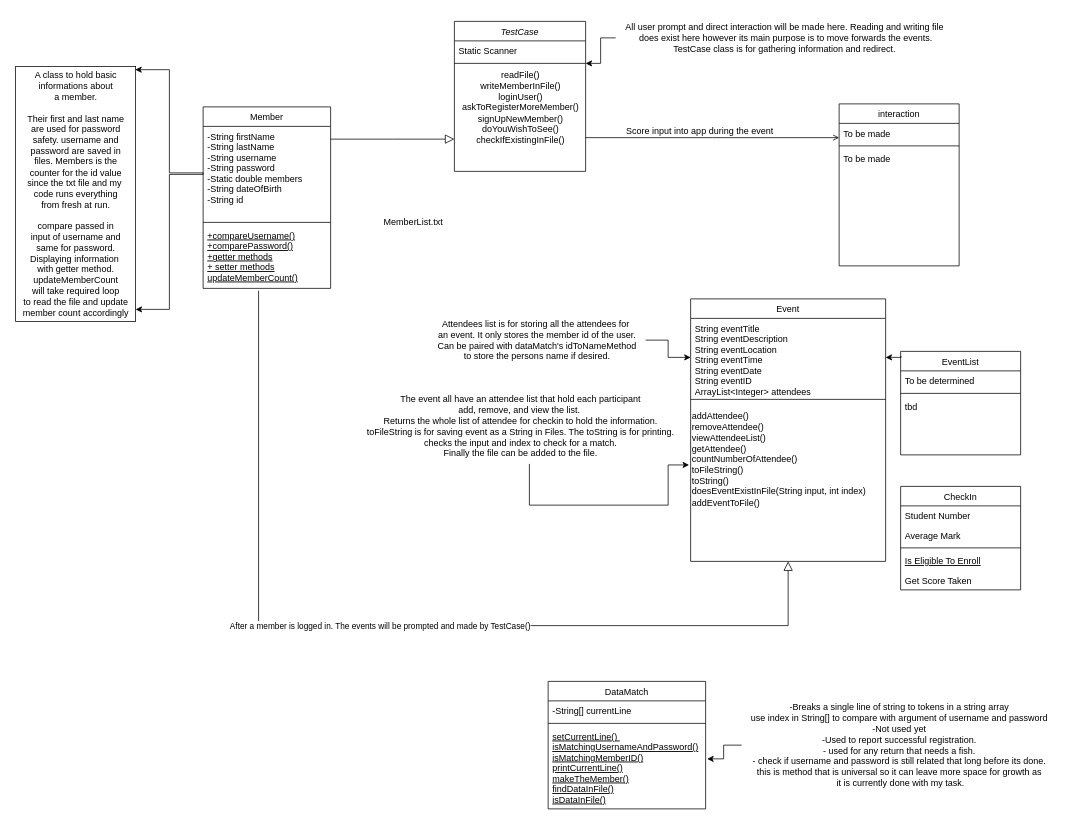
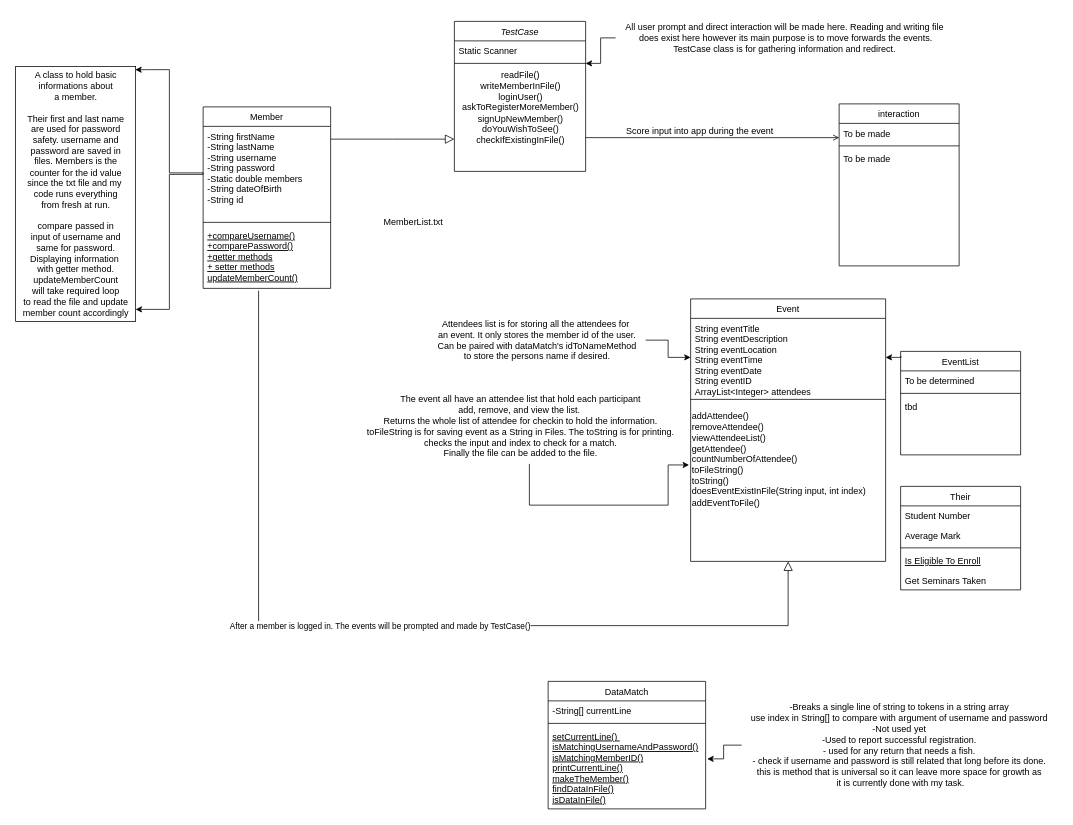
  <mxCell id="0" />
  <mxCell id="1" parent="0" />
  <mxCell id="2" value="TestCase" style="swimlane;fontStyle=2;align=center;verticalAlign=top;childLayout=stackLayout;horizontal=1;startSize=26;horizontalStack=0;resizeParent=1;resizeLast=0;collapsible=1;marginBottom=0;rounded=0;shadow=0;strokeWidth=1;" parent="1" vertex="1"><mxGeometry x="605" y="28" width="175" height="200" as="geometry"><mxRectangle x="-5" y="10" width="160" height="26" as="alternateBounds" /></mxGeometry></mxCell>
  <mxCell id="3" value="Static Scanner" style="text;align=left;verticalAlign=top;spacingLeft=4;spacingRight=4;overflow=hidden;rotatable=0;points=[[0,0.5],[1,0.5]];portConstraint=eastwest;" parent="2" vertex="1"><mxGeometry y="26" width="175" height="26" as="geometry" /></mxCell>
  <mxCell id="4" value="" style="line;html=1;strokeWidth=1;align=left;verticalAlign=middle;spacingTop=-1;spacingLeft=3;spacingRight=3;rotatable=0;labelPosition=right;points=[];portConstraint=eastwest;" parent="2" vertex="1"><mxGeometry y="52" width="175" height="8" as="geometry" /></mxCell>
  <mxCell id="5" value="&lt;span style=&quot;text-align: left;&quot;&gt;readFile()&lt;/span&gt;&lt;br style=&quot;padding: 0px; margin: 0px; text-align: left;&quot;&gt;&lt;span style=&quot;text-align: left;&quot;&gt;writeMemberInFile()&lt;/span&gt;&lt;br style=&quot;padding: 0px; margin: 0px; text-align: left;&quot;&gt;&lt;span style=&quot;text-align: left;&quot;&gt;loginUser()&lt;/span&gt;&lt;br style=&quot;padding: 0px; margin: 0px; text-align: left;&quot;&gt;&lt;span style=&quot;text-align: left;&quot;&gt;askToRegisterMoreMember()&lt;/span&gt;&lt;br style=&quot;padding: 0px; margin: 0px; text-align: left;&quot;&gt;&lt;span style=&quot;text-align: left;&quot;&gt;signUpNewMember()&lt;/span&gt;&lt;div&gt;&lt;span style=&quot;text-align: left;&quot;&gt;doYouWishToSee()&lt;/span&gt;&lt;/div&gt;&lt;div&gt;&lt;span style=&quot;text-align: left;&quot;&gt;checkIfExistingInFile()&lt;/span&gt;&lt;/div&gt;" style="text;html=1;align=center;verticalAlign=middle;resizable=0;points=[];autosize=1;strokeColor=none;fillColor=none;" parent="2" vertex="1"><mxGeometry y="60" width="175" height="110" as="geometry" /></mxCell>
  <mxCell id="6" value="Member" style="swimlane;fontStyle=0;align=center;verticalAlign=top;childLayout=stackLayout;horizontal=1;startSize=26;horizontalStack=0;resizeParent=1;resizeLast=0;collapsible=1;marginBottom=0;rounded=0;shadow=0;strokeWidth=1;" parent="1" vertex="1"><mxGeometry x="270" y="142" width="170" height="242" as="geometry"><mxRectangle x="-10" y="300" width="160" height="26" as="alternateBounds" /></mxGeometry></mxCell>
  <mxCell id="7" value="-String firstName&#10;-String lastName&#10;-String username&#10;-String password&#10;-Static double members&#10;-String dateOfBirth&#10;-String id" style="text;align=left;verticalAlign=top;spacingLeft=4;spacingRight=4;overflow=hidden;rotatable=0;points=[[0,0.5],[1,0.5]];portConstraint=eastwest;" parent="6" vertex="1"><mxGeometry y="26" width="170" height="124" as="geometry" /></mxCell>
  <mxCell id="8" value="" style="line;html=1;strokeWidth=1;align=left;verticalAlign=middle;spacingTop=-1;spacingLeft=3;spacingRight=3;rotatable=0;labelPosition=right;points=[];portConstraint=eastwest;" parent="6" vertex="1"><mxGeometry y="150" width="170" height="8" as="geometry" /></mxCell>
  <mxCell id="9" value="+compareUsername()&#10;+comparePassword()&#10;+getter methods&#10;+ setter methods&#10;updateMemberCount()" style="text;align=left;verticalAlign=top;spacingLeft=4;spacingRight=4;overflow=hidden;rotatable=0;points=[[0,0.5],[1,0.5]];portConstraint=eastwest;fontStyle=4" parent="6" vertex="1"><mxGeometry y="158" width="170" height="84" as="geometry" /></mxCell>
  <mxCell id="10" value="" style="endArrow=block;endSize=10;endFill=0;shadow=0;strokeWidth=1;rounded=0;curved=0;edgeStyle=elbowEdgeStyle;elbow=vertical;" parent="1" source="6" target="2" edge="1"><mxGeometry width="160" relative="1" as="geometry"><mxPoint x="810" y="221" as="sourcePoint" /><mxPoint x="810" y="221" as="targetPoint" /></mxGeometry></mxCell>
  <mxCell id="11" value="Event" style="swimlane;fontStyle=0;align=center;verticalAlign=top;childLayout=stackLayout;horizontal=1;startSize=26;horizontalStack=0;resizeParent=1;resizeLast=0;collapsible=1;marginBottom=0;rounded=0;shadow=0;strokeWidth=1;" parent="1" vertex="1"><mxGeometry x="920" y="398" width="260" height="350" as="geometry"><mxRectangle x="340" y="380" width="170" height="26" as="alternateBounds" /></mxGeometry></mxCell>
  <mxCell id="12" value="String eventTitle&#10;String eventDescription&#10;String eventLocation&#10;String eventTime&#10;String eventDate&#10;String eventID&#10;ArrayList&lt;Integer&gt; attendees" style="text;align=left;verticalAlign=top;spacingLeft=4;spacingRight=4;overflow=hidden;rotatable=0;points=[[0,0.5],[1,0.5]];portConstraint=eastwest;" parent="11" vertex="1"><mxGeometry y="26" width="260" height="104" as="geometry" /></mxCell>
  <mxCell id="13" value="" style="line;html=1;strokeWidth=1;align=left;verticalAlign=middle;spacingTop=-1;spacingLeft=3;spacingRight=3;rotatable=0;labelPosition=right;points=[];portConstraint=eastwest;" parent="11" vertex="1"><mxGeometry y="130" width="260" height="8" as="geometry" /></mxCell>
  <mxCell id="14" value="addAttendee()&lt;div&gt;removeAttendee()&lt;/div&gt;&lt;div&gt;viewAttendeeList()&lt;/div&gt;&lt;div&gt;getAttendee()&lt;/div&gt;&lt;div&gt;countNumberOfAttendee()&lt;/div&gt;&lt;div&gt;toFileString()&lt;/div&gt;&lt;div&gt;toString()&lt;/div&gt;&lt;div&gt;doesEventExistInFile(String input, int index)&lt;/div&gt;&lt;div&gt;addEventToFile()&lt;/div&gt;" style="text;html=1;align=left;verticalAlign=middle;resizable=1;points=[];autosize=1;strokeColor=none;fillColor=none;movable=1;rotatable=1;deletable=1;editable=1;locked=0;connectable=1;imageAspect=0;" parent="11" vertex="1"><mxGeometry y="138" width="260" height="152" as="geometry" /></mxCell>
  <mxCell id="15" value="" style="endArrow=block;endSize=10;endFill=0;shadow=0;strokeWidth=1;rounded=0;curved=0;edgeStyle=elbowEdgeStyle;elbow=vertical;entryX=0.5;entryY=1;entryDx=0;entryDy=0;exitX=0.435;exitY=1.036;exitDx=0;exitDy=0;exitPerimeter=0;" parent="1" target="11" edge="1" source="9"><mxGeometry width="160" relative="1" as="geometry"><mxPoint x="330" y="468" as="sourcePoint" /><mxPoint x="1035" y="834" as="targetPoint" /><Array as="points"><mxPoint x="805" y="833.65" /></Array></mxGeometry></mxCell>
  <mxCell id="16" value="After a member is logged in. The events will be prompted and made by TestCase()" style="edgeLabel;html=1;align=center;verticalAlign=middle;resizable=0;points=[];" parent="15" vertex="1" connectable="0"><mxGeometry x="-0.053" y="-2" relative="1" as="geometry"><mxPoint x="22" y="-2" as="offset" /></mxGeometry></mxCell>
  <mxCell id="17" value="interaction" style="swimlane;fontStyle=0;align=center;verticalAlign=top;childLayout=stackLayout;horizontal=1;startSize=26;horizontalStack=0;resizeParent=1;resizeLast=0;collapsible=1;marginBottom=0;rounded=0;shadow=0;strokeWidth=1;" parent="1" vertex="1"><mxGeometry x="1118" y="138" width="160" height="216" as="geometry"><mxRectangle x="508" y="120" width="160" height="26" as="alternateBounds" /></mxGeometry></mxCell>
  <mxCell id="18" value="To be made" style="text;align=left;verticalAlign=top;spacingLeft=4;spacingRight=4;overflow=hidden;rotatable=0;points=[[0,0.5],[1,0.5]];portConstraint=eastwest;rounded=0;shadow=0;html=0;" parent="17" vertex="1"><mxGeometry y="26" width="160" height="26" as="geometry" /></mxCell>
  <mxCell id="19" value="" style="line;html=1;strokeWidth=1;align=left;verticalAlign=middle;spacingTop=-1;spacingLeft=3;spacingRight=3;rotatable=0;labelPosition=right;points=[];portConstraint=eastwest;" parent="17" vertex="1"><mxGeometry y="52" width="160" height="8" as="geometry" /></mxCell>
  <mxCell id="20" value="To be made" style="text;align=left;verticalAlign=top;spacingLeft=4;spacingRight=4;overflow=hidden;rotatable=0;points=[[0,0.5],[1,0.5]];portConstraint=eastwest;" parent="17" vertex="1"><mxGeometry y="60" width="160" height="26" as="geometry" /></mxCell>
  <mxCell id="21" value="" style="endArrow=open;shadow=0;strokeWidth=1;rounded=0;curved=0;endFill=1;edgeStyle=elbowEdgeStyle;elbow=vertical;" parent="1" source="2" target="17" edge="1"><mxGeometry x="0.5" y="41" relative="1" as="geometry"><mxPoint x="990" y="210" as="sourcePoint" /><mxPoint x="1150" y="210" as="targetPoint" /><mxPoint x="-40" y="32" as="offset" /></mxGeometry></mxCell>
  <mxCell id="22" value="" style="resizable=0;align=left;verticalAlign=bottom;labelBackgroundColor=none;fontSize=12;" parent="21" connectable="0" vertex="1"><mxGeometry x="-1" relative="1" as="geometry"><mxPoint y="4" as="offset" /></mxGeometry></mxCell>
  <mxCell id="23" value="Score input into app during the event" style="text;html=1;resizable=0;points=[];;align=center;verticalAlign=middle;labelBackgroundColor=none;rounded=0;shadow=0;strokeWidth=1;fontSize=12;" parent="21" vertex="1" connectable="0"><mxGeometry x="0.5" y="49" relative="1" as="geometry"><mxPoint x="-103" y="40" as="offset" /></mxGeometry></mxCell>
  <mxCell id="24" value="EventList" style="swimlane;fontStyle=0;align=center;verticalAlign=top;childLayout=stackLayout;horizontal=1;startSize=26;horizontalStack=0;resizeParent=1;resizeLast=0;collapsible=1;marginBottom=0;rounded=0;shadow=0;strokeWidth=1;" parent="1" vertex="1"><mxGeometry x="1200" y="468" width="160" height="138" as="geometry"><mxRectangle x="130" y="380" width="160" height="26" as="alternateBounds" /></mxGeometry></mxCell>
  <mxCell id="25" value="To be determined" style="text;align=left;verticalAlign=top;spacingLeft=4;spacingRight=4;overflow=hidden;rotatable=0;points=[[0,0.5],[1,0.5]];portConstraint=eastwest;" parent="24" vertex="1"><mxGeometry y="26" width="160" height="26" as="geometry" /></mxCell>
  <mxCell id="26" value="" style="line;html=1;strokeWidth=1;align=left;verticalAlign=middle;spacingTop=-1;spacingLeft=3;spacingRight=3;rotatable=0;labelPosition=right;points=[];portConstraint=eastwest;" parent="24" vertex="1"><mxGeometry y="52" width="160" height="8" as="geometry" /></mxCell>
  <mxCell id="27" value="tbd" style="text;align=left;verticalAlign=top;spacingLeft=4;spacingRight=4;overflow=hidden;rotatable=0;points=[[0,0.5],[1,0.5]];portConstraint=eastwest;" parent="24" vertex="1"><mxGeometry y="60" width="160" height="26" as="geometry" /></mxCell>
  <mxCell id="28" style="edgeStyle=orthogonalEdgeStyle;rounded=0;orthogonalLoop=1;jettySize=auto;html=1;exitX=0.004;exitY=0.046;exitDx=0;exitDy=0;exitPerimeter=0;" parent="1" source="24" target="12" edge="1"><mxGeometry relative="1" as="geometry"><Array as="points"><mxPoint x="1201" y="476" /></Array></mxGeometry></mxCell>
  <mxCell id="29" value="DataMatch" style="swimlane;fontStyle=0;align=center;verticalAlign=top;childLayout=stackLayout;horizontal=1;startSize=26;horizontalStack=0;resizeParent=1;resizeLast=0;collapsible=1;marginBottom=0;rounded=0;shadow=0;strokeWidth=1;" parent="1" vertex="1"><mxGeometry x="730" y="908" width="210" height="170" as="geometry"><mxRectangle x="130" y="380" width="160" height="26" as="alternateBounds" /></mxGeometry></mxCell>
  <mxCell id="30" value="-String[] currentLine" style="text;align=left;verticalAlign=top;spacingLeft=4;spacingRight=4;overflow=hidden;rotatable=0;points=[[0,0.5],[1,0.5]];portConstraint=eastwest;" parent="29" vertex="1"><mxGeometry y="26" width="210" height="26" as="geometry" /></mxCell>
  <mxCell id="31" value="" style="line;html=1;strokeWidth=1;align=left;verticalAlign=middle;spacingTop=-1;spacingLeft=3;spacingRight=3;rotatable=0;labelPosition=right;points=[];portConstraint=eastwest;" parent="29" vertex="1"><mxGeometry y="52" width="210" height="8" as="geometry" /></mxCell>
  <mxCell id="32" value="setCurrentLine() &#10;isMatchingUsernameAndPassword()&#10;isMatchingMemberID()&#10;printCurrentLine()&#10;makeTheMember()&#10;findDataInFile()&#10;isDataInFile()" style="text;align=left;verticalAlign=top;spacingLeft=4;spacingRight=4;overflow=hidden;rotatable=0;points=[[0,0.5],[1,0.5]];portConstraint=eastwest;fontStyle=4" parent="29" vertex="1"><mxGeometry y="60" width="210" height="110" as="geometry" /></mxCell>
- <mxCell id="33" value="CheckIn" style="swimlane;fontStyle=0;align=center;verticalAlign=top;childLayout=stackLayout;horizontal=1;startSize=26;horizontalStack=0;resizeParent=1;resizeLast=0;collapsible=1;marginBottom=0;rounded=0;shadow=0;strokeWidth=1;" parent="1" vertex="1"><mxGeometry x="1200" y="648" width="160" height="138" as="geometry"><mxRectangle x="130" y="380" width="160" height="26" as="alternateBounds" /></mxGeometry></mxCell>
+ <mxCell id="33" value="Their" style="swimlane;fontStyle=0;align=center;verticalAlign=top;childLayout=stackLayout;horizontal=1;startSize=26;horizontalStack=0;resizeParent=1;resizeLast=0;collapsible=1;marginBottom=0;rounded=0;shadow=0;strokeWidth=1;" parent="1" vertex="1"><mxGeometry x="1200" y="648" width="160" height="138" as="geometry"><mxRectangle x="130" y="380" width="160" height="26" as="alternateBounds" /></mxGeometry></mxCell>
  <mxCell id="34" value="Student Number" style="text;align=left;verticalAlign=top;spacingLeft=4;spacingRight=4;overflow=hidden;rotatable=0;points=[[0,0.5],[1,0.5]];portConstraint=eastwest;" parent="33" vertex="1"><mxGeometry y="26" width="160" height="26" as="geometry" /></mxCell>
  <mxCell id="35" value="Average Mark" style="text;align=left;verticalAlign=top;spacingLeft=4;spacingRight=4;overflow=hidden;rotatable=0;points=[[0,0.5],[1,0.5]];portConstraint=eastwest;rounded=0;shadow=0;html=0;" parent="33" vertex="1"><mxGeometry y="52" width="160" height="26" as="geometry" /></mxCell>
  <mxCell id="36" value="" style="line;html=1;strokeWidth=1;align=left;verticalAlign=middle;spacingTop=-1;spacingLeft=3;spacingRight=3;rotatable=0;labelPosition=right;points=[];portConstraint=eastwest;" parent="33" vertex="1"><mxGeometry y="78" width="160" height="8" as="geometry" /></mxCell>
  <mxCell id="37" value="Is Eligible To Enroll" style="text;align=left;verticalAlign=top;spacingLeft=4;spacingRight=4;overflow=hidden;rotatable=0;points=[[0,0.5],[1,0.5]];portConstraint=eastwest;fontStyle=4" parent="33" vertex="1"><mxGeometry y="86" width="160" height="26" as="geometry" /></mxCell>
- <mxCell id="38" value="Get Score Taken" style="text;align=left;verticalAlign=top;spacingLeft=4;spacingRight=4;overflow=hidden;rotatable=0;points=[[0,0.5],[1,0.5]];portConstraint=eastwest;" parent="33" vertex="1"><mxGeometry y="112" width="160" height="26" as="geometry" /></mxCell>
+ <mxCell id="38" value="Get Seminars Taken" style="text;align=left;verticalAlign=top;spacingLeft=4;spacingRight=4;overflow=hidden;rotatable=0;points=[[0,0.5],[1,0.5]];portConstraint=eastwest;" parent="33" vertex="1"><mxGeometry y="112" width="160" height="26" as="geometry" /></mxCell>
  <mxCell id="39" value="A class to hold basic&lt;div&gt;informations about&lt;/div&gt;&lt;div&gt;a member.&lt;/div&gt;&lt;div&gt;&lt;br&gt;&lt;/div&gt;&lt;div&gt;Their first and last name&lt;/div&gt;&lt;div&gt;are used for password&lt;/div&gt;&lt;div&gt;safety. username and&lt;/div&gt;&lt;div&gt;password are saved in&lt;/div&gt;&lt;div&gt;files. Members is the&lt;/div&gt;&lt;div&gt;counter for the id value&lt;/div&gt;&lt;div&gt;since the txt file and my&amp;nbsp;&lt;/div&gt;&lt;div&gt;code runs everything&lt;/div&gt;&lt;div&gt;from fresh at run.&lt;/div&gt;&lt;div&gt;&lt;br&gt;&lt;/div&gt;&lt;div&gt;compare passed in&lt;/div&gt;&lt;div&gt;input of username and&lt;/div&gt;&lt;div&gt;same for password.&lt;/div&gt;&lt;div&gt;Displaying information&amp;nbsp;&lt;/div&gt;&lt;div&gt;with getter method.&lt;/div&gt;&lt;div&gt;updateMemberCount&lt;/div&gt;&lt;div&gt;will take required loop&lt;/div&gt;&lt;div&gt;to read the file and update&lt;/div&gt;&lt;div&gt;member count accordingly&lt;/div&gt;" style="text;html=1;align=center;verticalAlign=middle;resizable=0;points=[];autosize=1;strokeColor=default;fillColor=none;" parent="1" vertex="1"><mxGeometry x="20" y="88" width="160" height="340" as="geometry" /></mxCell>
  <mxCell id="40" style="edgeStyle=orthogonalEdgeStyle;rounded=0;orthogonalLoop=1;jettySize=auto;html=1;exitX=0;exitY=0.5;exitDx=0;exitDy=0;" parent="1" source="7" edge="1"><mxGeometry relative="1" as="geometry"><mxPoint x="180" y="412" as="targetPoint" /><Array as="points"><mxPoint x="270" y="232" /><mxPoint x="225" y="232" /><mxPoint x="225" y="412" /><mxPoint x="180" y="412" /></Array></mxGeometry></mxCell>
  <mxCell id="41" style="edgeStyle=orthogonalEdgeStyle;rounded=0;orthogonalLoop=1;jettySize=auto;html=1;entryX=0.997;entryY=0.013;entryDx=0;entryDy=0;entryPerimeter=0;" parent="1" source="7" target="39" edge="1"><mxGeometry relative="1" as="geometry" /></mxCell>
  <mxCell id="42" value="" style="edgeStyle=orthogonalEdgeStyle;rounded=0;orthogonalLoop=1;jettySize=auto;html=1;" parent="1" source="43" target="4" edge="1"><mxGeometry relative="1" as="geometry" /></mxCell>
  <mxCell id="43" value="All user prompt and direct interaction will be made here. Reading and writing file&lt;div&gt;&amp;nbsp;does exist here&amp;nbsp;&lt;span style=&quot;background-color: initial;&quot;&gt;however its main purpose is to move forwards the events.&lt;/span&gt;&lt;/div&gt;&lt;div&gt;&lt;span style=&quot;background-color: initial;&quot;&gt;&amp;nbsp;TestCase class is for gathering information and redirect.&amp;nbsp;&lt;/span&gt;&lt;/div&gt;" style="text;html=1;align=center;verticalAlign=middle;resizable=0;points=[];autosize=1;strokeColor=none;fillColor=none;" parent="1" vertex="1"><mxGeometry x="820" y="20" width="450" height="60" as="geometry" /></mxCell>
  <mxCell id="44" value="MemberList.txt&lt;div&gt;&lt;br&gt;&lt;/div&gt;" style="text;html=1;align=center;verticalAlign=middle;resizable=0;points=[];autosize=1;strokeColor=none;fillColor=none;" parent="1" vertex="1"><mxGeometry x="500" y="283" width="100" height="40" as="geometry" /></mxCell>
  <mxCell id="45" value="" style="edgeStyle=orthogonalEdgeStyle;rounded=0;orthogonalLoop=1;jettySize=auto;html=1;" parent="1" source="46" target="12" edge="1"><mxGeometry relative="1" as="geometry" /></mxCell>
  <mxCell id="46" value="Attendees list is for storing all the attendees for&amp;nbsp;&lt;div&gt;an event. It only stores the member id of the user.&lt;/div&gt;&lt;div&gt;Can be paired with dataMatch's idToNameMethod&lt;/div&gt;&lt;div&gt;to store the persons name if desired.&lt;/div&gt;" style="text;html=1;align=center;verticalAlign=middle;resizable=0;points=[];autosize=1;strokeColor=none;fillColor=none;" parent="1" vertex="1"><mxGeometry x="570" y="418" width="290" height="70" as="geometry" /></mxCell>
  <mxCell id="47" value="The event all have an attendee list that hold each participant&lt;div&gt;add, remove, and view the list.&amp;nbsp;&lt;/div&gt;&lt;div&gt;Returns the whole list of attendee for checkin to hold the information.&lt;/div&gt;&lt;div&gt;toFileString is for saving event as a String in Files. The toString is for printing.&lt;/div&gt;&lt;div&gt;checks the input and index to check for a match.&lt;/div&gt;&lt;div&gt;Finally the file can be added to the file.&lt;/div&gt;" style="text;html=1;align=center;verticalAlign=middle;resizable=0;points=[];autosize=1;strokeColor=none;fillColor=none;" parent="1" vertex="1"><mxGeometry x="477.5" y="518" width="430" height="100" as="geometry" /></mxCell>
  <mxCell id="48" style="edgeStyle=orthogonalEdgeStyle;rounded=0;orthogonalLoop=1;jettySize=auto;html=1;entryX=-0.008;entryY=0.549;entryDx=0;entryDy=0;entryPerimeter=0;" parent="1" source="47" target="14" edge="1"><mxGeometry relative="1" as="geometry"><Array as="points"><mxPoint x="705" y="673" /><mxPoint x="890" y="673" /><mxPoint x="890" y="619" /></Array></mxGeometry></mxCell>
  <mxCell id="49" value="-Breaks a single line of string to tokens in a string array&lt;div&gt;use index in String[] to compare with argument of username and password&lt;/div&gt;&lt;div&gt;-Not used yet&lt;/div&gt;&lt;div&gt;-Used to report successful registration.&lt;/div&gt;&lt;div&gt;- used for any return that needs a fish.&lt;/div&gt;&lt;div&gt;- check if username and password is still related that long before its done.&lt;/div&gt;&lt;div&gt;this is method that is universal so it can leave more space for growth as&lt;/div&gt;&lt;div&gt;&amp;nbsp;it is currently done with my task.&lt;/div&gt;" style="text;html=1;align=center;verticalAlign=middle;resizable=0;points=[];autosize=1;strokeColor=none;fillColor=none;imageAspect=0;" parent="1" vertex="1"><mxGeometry x="988" y="928" width="420" height="130" as="geometry" /></mxCell>
  <mxCell id="50" style="edgeStyle=orthogonalEdgeStyle;rounded=0;orthogonalLoop=1;jettySize=auto;html=1;entryX=1.01;entryY=0.394;entryDx=0;entryDy=0;entryPerimeter=0;" parent="1" source="49" target="32" edge="1"><mxGeometry relative="1" as="geometry" /></mxCell>
